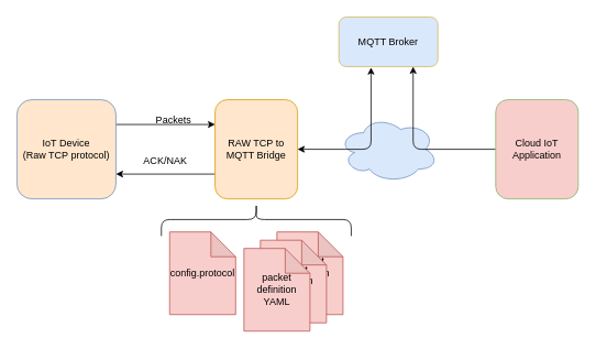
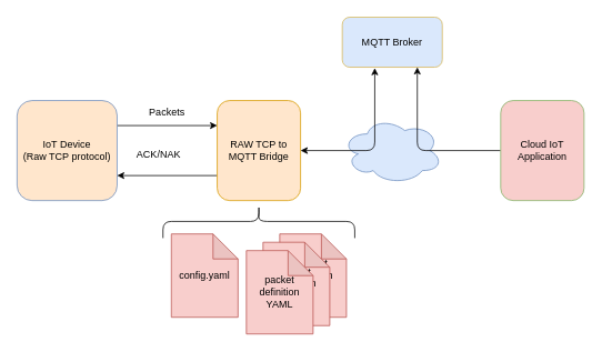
  <mxCell id="0" />
  <mxCell id="1" parent="0" />
  <mxCell id="2" style="edgeStyle=none;html=1;exitX=1;exitY=0.25;exitDx=0;exitDy=0;entryX=0;entryY=0.25;entryDx=0;entryDy=0;" edge="1" parent="1" source="3" target="5"><mxGeometry relative="1" as="geometry" /></mxCell>
  <mxCell id="3" value="IoT Device&lt;div&gt;(Raw TCP protocol)&lt;/div&gt;" style="rounded=1;whiteSpace=wrap;html=1;fillColor=#ffe6cc;strokeColor=#6c8ebf;" vertex="1" parent="1"><mxGeometry x="20" y="120" width="120" height="120" as="geometry" /></mxCell>
  <mxCell id="4" style="edgeStyle=none;html=1;exitX=0;exitY=0.75;exitDx=0;exitDy=0;entryX=1;entryY=0.75;entryDx=0;entryDy=0;" edge="1" parent="1" source="5" target="3"><mxGeometry relative="1" as="geometry" /></mxCell>
  <mxCell id="5" value="RAW TCP to MQTT Bridge" style="rounded=1;whiteSpace=wrap;html=1;fillColor=#ffe6cc;strokeColor=#d79b00;" vertex="1" parent="1"><mxGeometry x="260" y="120" width="100" height="120" as="geometry" /></mxCell>
  <mxCell id="6" value="" style="ellipse;shape=cloud;whiteSpace=wrap;html=1;rounded=1;fillColor=#dae8fc;strokeColor=#6c8ebf;" vertex="1" parent="1"><mxGeometry x="410" y="140" width="120" height="80" as="geometry" /></mxCell>
  <mxCell id="7" style="edgeStyle=none;html=1;exitX=0.75;exitY=1;exitDx=0;exitDy=0;entryX=0;entryY=0.5;entryDx=0;entryDy=0;startArrow=classic;startFill=1;endArrow=none;" edge="1" parent="1" source="8" target="9"><mxGeometry relative="1" as="geometry"><Array as="points"><mxPoint x="500" y="180" /></Array></mxGeometry></mxCell>
  <mxCell id="8" value="MQTT Broker" style="rounded=1;whiteSpace=wrap;html=1;fillColor=#dae8fc;strokeColor=#d6b656;" vertex="1" parent="1"><mxGeometry x="410" y="20" width="120" height="60" as="geometry" /></mxCell>
  <mxCell id="9" value="Cloud IoT Application" style="rounded=1;whiteSpace=wrap;html=1;fillColor=#f8cecc;strokeColor=#82b366;" vertex="1" parent="1"><mxGeometry x="600" y="120" width="100" height="120" as="geometry" /></mxCell>
  <mxCell id="10" style="edgeStyle=none;html=1;exitX=1;exitY=0.5;exitDx=0;exitDy=0;entryX=0.325;entryY=1.017;entryDx=0;entryDy=0;entryPerimeter=0;startArrow=classic;startFill=1;" edge="1" parent="1" source="5" target="8"><mxGeometry relative="1" as="geometry"><Array as="points"><mxPoint x="449" y="180" /></Array></mxGeometry></mxCell>
- <mxCell id="11" value="config.protocol" style="shape=note;whiteSpace=wrap;html=1;backgroundOutline=1;darkOpacity=0.05;rounded=1;fillColor=#f8cecc;strokeColor=#b85450;" vertex="1" parent="1"><mxGeometry x="205" y="280" width="80" height="100" as="geometry" /></mxCell>
+ <mxCell id="11" value="config.yaml" style="shape=note;whiteSpace=wrap;html=1;backgroundOutline=1;darkOpacity=0.05;rounded=1;fillColor=#f8cecc;strokeColor=#b85450;" vertex="1" parent="1"><mxGeometry x="205" y="280" width="80" height="100" as="geometry" /></mxCell>
  <mxCell id="12" value="packet definition YAML" style="shape=note;whiteSpace=wrap;html=1;backgroundOutline=1;darkOpacity=0.05;rounded=1;fillColor=#f8cecc;strokeColor=#b85450;" vertex="1" parent="1"><mxGeometry x="335" y="280" width="80" height="100" as="geometry" /></mxCell>
  <mxCell id="13" value="packet definition YAML" style="shape=note;whiteSpace=wrap;html=1;backgroundOutline=1;darkOpacity=0.05;rounded=1;fillColor=#f8cecc;strokeColor=#b85450;" vertex="1" parent="1"><mxGeometry x="315" y="290" width="80" height="100" as="geometry" /></mxCell>
  <mxCell id="14" value="packet definition YAML" style="shape=note;whiteSpace=wrap;html=1;backgroundOutline=1;darkOpacity=0.05;rounded=1;fillColor=#f8cecc;strokeColor=#b85450;" vertex="1" parent="1"><mxGeometry x="295" y="300" width="80" height="100" as="geometry" /></mxCell>
  <mxCell id="15" value="" style="shape=curlyBracket;whiteSpace=wrap;html=1;rounded=1;flipH=1;labelPosition=right;verticalLabelPosition=middle;align=left;verticalAlign=middle;rotation=-90;size=0.5;" vertex="1" parent="1"><mxGeometry x="290" y="150" width="40" height="230" as="geometry" /></mxCell>
- <mxCell id="16" value="Packets" style="text;html=1;align=center;verticalAlign=middle;whiteSpace=wrap;rounded=0;fontFamily=Helvetica;fontSize=12;fontColor=default;" vertex="1" parent="1"><mxGeometry x="180" y="130" width="60" height="30" as="geometry" /></mxCell>
- <mxCell id="17" value="ACK/NAK" style="text;html=1;align=center;verticalAlign=middle;whiteSpace=wrap;rounded=0;fontFamily=Helvetica;fontSize=12;fontColor=default;" vertex="1" parent="1"><mxGeometry x="170" y="180" width="60" height="30" as="geometry" /></mxCell>
+ <mxCell id="16" value="Packets" style="text;html=1;align=center;verticalAlign=middle;whiteSpace=wrap;rounded=0;fontFamily=Helvetica;fontSize=12;fontColor=default;" vertex="1" parent="1"><mxGeometry x="170" y="120" width="60" height="30" as="geometry" /></mxCell>
+ <mxCell id="17" value="ACK/NAK" style="text;html=1;align=center;verticalAlign=middle;whiteSpace=wrap;rounded=0;fontFamily=Helvetica;fontSize=12;fontColor=default;" vertex="1" parent="1"><mxGeometry x="160" y="170" width="60" height="30" as="geometry" /></mxCell>
